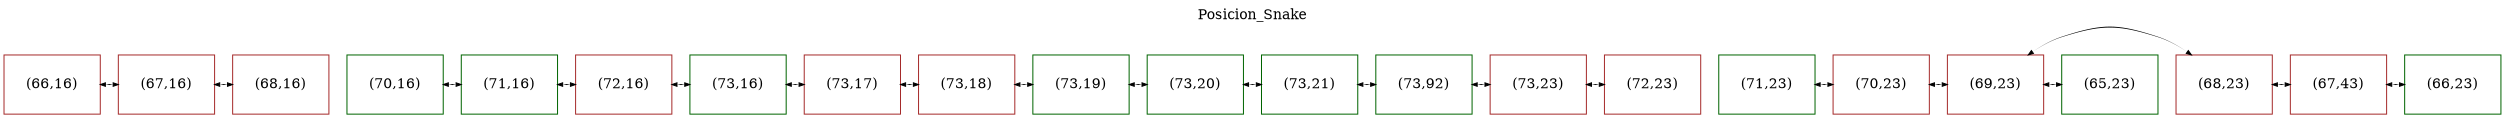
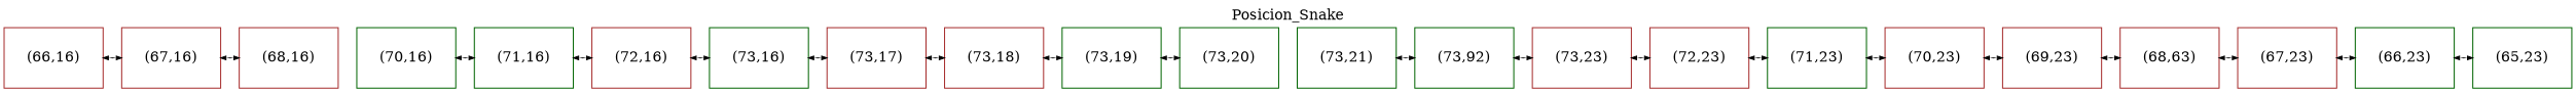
  digraph {
    label=Posicion_Snake
    labelloc=t
    node [color=brown fontcolor=black margin=0.3 shape=box]
    edge [arrowsize=0.5 color=black dir=both penwidth=1 style=tapered]
    n1 [label="(66,16)"]
    n2 [label="(67,16)"]
    n3 [label="(68,16)"]
    n4 [color=darkgreen label="(70,16)"]
    n5 [color=darkgreen label="(71,16)"]
    n6 [label="(72,16)"]
    n7 [color=darkgreen label="(73,16)"]
    n8 [label="(73,17)"]
    n9 [label="(73,18)"]
    n10 [color=darkgreen label="(73,19)"]
    n11 [color=darkgreen label="(73,20)"]
    n12 [color=darkgreen label="(73,21)"]
    n13 [color=darkgreen label="(73,92)"]
    n14 [label="(73,23)"]
    n15 [label="(72,23)"]
    n16 [color=darkgreen label="(71,23)"]
    n17 [label="(70,23)"]
    n18 [label="(69,23)"]
-   n19 [label="(68,23)"]
-   n20 [label="(67,43)"]
+   n19 [label="(68,63)"]
+   n20 [label="(67,23)"]
    n21 [color=darkgreen label="(66,23)"]
    n22 [color=darkgreen label="(65,23)"]
    subgraph sub_1 {
      rank=same
      n1
      n2
      n3
      n4
      n5
      n6
      n7
      n8
      n9
      n10
      n11
      n12
      n13
      n14
      n15
      n16
      n17
      n18
      n19
      n20
      n21
      n22
    }
    n1 -> n2
    n2 -> n3
    n4 -> n5
    n5 -> n6
    n6 -> n7
    n7 -> n8
    n8 -> n9
    n9 -> n10
    n10 -> n11
-   n11 -> n12
    n12 -> n13
    n13 -> n14
    n14 -> n15
+   n15 -> n16
    n16 -> n17
    n17 -> n18
    n18 -> n19
    n19 -> n20
    n20 -> n21
-   n18 -> n22
+   n21 -> n22
  }
